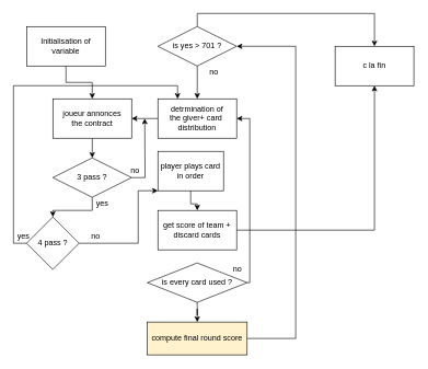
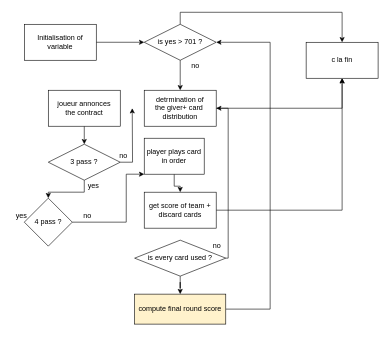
  <mxCell id="0" />
  <mxCell id="1" parent="0" />
- <mxCell id="2" value="" style="edgeStyle=orthogonalEdgeStyle;rounded=0;orthogonalLoop=1;jettySize=auto;html=1;" edge="1" parent="1" source="3" target="10"><mxGeometry relative="1" as="geometry" /></mxCell>
+ <mxCell id="2" value="" style="edgeStyle=orthogonalEdgeStyle;rounded=0;orthogonalLoop=1;jettySize=auto;html=1;" edge="1" parent="1" source="3" target="6"><mxGeometry relative="1" as="geometry" /></mxCell>
  <mxCell id="3" value="Initialisation of&lt;br&gt;variable" style="rounded=0;whiteSpace=wrap;html=1;" vertex="1" parent="1"><mxGeometry x="40" y="40" width="120" height="60" as="geometry" /></mxCell>
  <mxCell id="4" value="" style="edgeStyle=orthogonalEdgeStyle;rounded=0;orthogonalLoop=1;jettySize=auto;html=1;" edge="1" parent="1" source="6" target="8"><mxGeometry relative="1" as="geometry" /></mxCell>
  <mxCell id="5" style="edgeStyle=orthogonalEdgeStyle;rounded=0;orthogonalLoop=1;jettySize=auto;html=1;exitX=0.5;exitY=0;exitDx=0;exitDy=0;" edge="1" parent="1" source="6"><mxGeometry relative="1" as="geometry"><mxPoint x="570" y="70" as="targetPoint" /><Array as="points"><mxPoint x="300" y="20" /><mxPoint x="570" y="20" /></Array></mxGeometry></mxCell>
  <mxCell id="6" value="is yes &amp;gt; 701 ?" style="rhombus;whiteSpace=wrap;html=1;fontFamily=Helvetica;fontSize=12;fontColor=#000000;align=center;strokeColor=#000000;fillColor=#ffffff;" vertex="1" parent="1"><mxGeometry x="240" y="40" width="120" height="60" as="geometry" /></mxCell>
- <mxCell id="7" value="" style="edgeStyle=orthogonalEdgeStyle;rounded=0;orthogonalLoop=1;jettySize=auto;html=1;" edge="1" parent="1" source="8" target="10"><mxGeometry relative="1" as="geometry" /></mxCell>
+ <mxCell id="7" value="" style="edgeStyle=orthogonalEdgeStyle;rounded=0;orthogonalLoop=1;jettySize=auto;html=1;" edge="1" parent="1" source="8" target="32"><mxGeometry relative="1" as="geometry" /></mxCell>
  <mxCell id="8" value="detrmination of&lt;br&gt;the giver+ card&amp;nbsp;&lt;br&gt;distribution" style="rounded=0;whiteSpace=wrap;html=1;" vertex="1" parent="1"><mxGeometry x="240" y="150" width="120" height="60" as="geometry" /></mxCell>
  <mxCell id="9" value="" style="edgeStyle=orthogonalEdgeStyle;rounded=0;orthogonalLoop=1;jettySize=auto;html=1;" edge="1" parent="1" source="10" target="13"><mxGeometry relative="1" as="geometry"><Array as="points"><mxPoint x="80" y="270" /></Array></mxGeometry></mxCell>
  <mxCell id="10" value="joueur annonces&lt;br&gt;the contract" style="rounded=0;whiteSpace=wrap;html=1;" vertex="1" parent="1"><mxGeometry x="80" y="150" width="120" height="60" as="geometry" /></mxCell>
  <mxCell id="11" style="edgeStyle=orthogonalEdgeStyle;rounded=0;orthogonalLoop=1;jettySize=auto;html=1;" edge="1" parent="1" source="13"><mxGeometry relative="1" as="geometry"><mxPoint x="220" y="180" as="targetPoint" /></mxGeometry></mxCell>
  <mxCell id="12" style="edgeStyle=orthogonalEdgeStyle;rounded=0;orthogonalLoop=1;jettySize=auto;html=1;exitX=0.5;exitY=1;exitDx=0;exitDy=0;" edge="1" parent="1" source="13" target="28"><mxGeometry relative="1" as="geometry"><mxPoint x="50" y="340" as="targetPoint" /></mxGeometry></mxCell>
  <mxCell id="13" value="3 pass ?" style="rhombus;whiteSpace=wrap;html=1;fontFamily=Helvetica;fontSize=12;fontColor=#000000;align=center;strokeColor=#000000;fillColor=#ffffff;" vertex="1" parent="1"><mxGeometry x="80" y="240" width="120" height="60" as="geometry" /></mxCell>
  <mxCell id="14" value="no" style="text;html=1;align=center;verticalAlign=middle;resizable=0;points=[];autosize=1;" vertex="1" parent="1"><mxGeometry x="310" y="100" width="30" height="20" as="geometry" /></mxCell>
  <mxCell id="15" value="no" style="text;html=1;align=center;verticalAlign=middle;resizable=0;points=[];autosize=1;" vertex="1" parent="1"><mxGeometry x="190" y="250" width="30" height="20" as="geometry" /></mxCell>
  <mxCell id="16" value="" style="edgeStyle=orthogonalEdgeStyle;rounded=0;orthogonalLoop=1;jettySize=auto;html=1;" edge="1" parent="1" source="17" target="19"><mxGeometry relative="1" as="geometry" /></mxCell>
  <mxCell id="17" value="player plays card&lt;br&gt;in order" style="rounded=0;whiteSpace=wrap;html=1;" vertex="1" parent="1"><mxGeometry x="240" y="230" width="100" height="60" as="geometry" /></mxCell>
  <mxCell id="18" value="" style="edgeStyle=orthogonalEdgeStyle;rounded=0;orthogonalLoop=1;jettySize=auto;html=1;" edge="1" parent="1" source="19" target="32"><mxGeometry relative="1" as="geometry" /></mxCell>
  <mxCell id="19" value="get score of team +&lt;br&gt;discard cards" style="rounded=0;whiteSpace=wrap;html=1;" vertex="1" parent="1"><mxGeometry x="240" y="320" width="120" height="60" as="geometry" /></mxCell>
  <mxCell id="20" style="edgeStyle=orthogonalEdgeStyle;rounded=0;orthogonalLoop=1;jettySize=auto;html=1;entryX=1;entryY=0.5;entryDx=0;entryDy=0;" edge="1" parent="1" source="22" target="8"><mxGeometry relative="1" as="geometry"><mxPoint x="390" y="180" as="targetPoint" /><Array as="points"><mxPoint x="380" y="430" /><mxPoint x="380" y="180" /></Array></mxGeometry></mxCell>
  <mxCell id="21" value="" style="edgeStyle=orthogonalEdgeStyle;rounded=0;orthogonalLoop=1;jettySize=auto;html=1;" edge="1" parent="1" source="22" target="24"><mxGeometry relative="1" as="geometry" /></mxCell>
  <mxCell id="22" value="is every card used ?" style="rhombus;whiteSpace=wrap;html=1;fontFamily=Helvetica;fontSize=12;fontColor=#000000;align=center;strokeColor=#000000;fillColor=#ffffff;" vertex="1" parent="1"><mxGeometry x="224" y="400" width="152" height="60" as="geometry" /></mxCell>
  <mxCell id="23" style="edgeStyle=orthogonalEdgeStyle;rounded=0;orthogonalLoop=1;jettySize=auto;html=1;entryX=1;entryY=0.5;entryDx=0;entryDy=0;" edge="1" parent="1" source="24" target="6"><mxGeometry relative="1" as="geometry"><Array as="points"><mxPoint x="450" y="515" /><mxPoint x="450" y="70" /></Array></mxGeometry></mxCell>
  <mxCell id="24" value="compute final round score" style="rounded=0;whiteSpace=wrap;html=1;fontFamily=Helvetica;fontSize=12;fontColor=#000000;align=center;strokeColor=#000000;fillColor=#fff2cc;" vertex="1" parent="1"><mxGeometry x="224" y="490" width="152" height="50" as="geometry" /></mxCell>
  <mxCell id="25" value="yes" style="text;html=1;align=center;verticalAlign=middle;resizable=0;points=[];autosize=1;" vertex="1" parent="1"><mxGeometry x="140" y="300" width="30" height="20" as="geometry" /></mxCell>
- <mxCell id="26" style="edgeStyle=orthogonalEdgeStyle;rounded=0;orthogonalLoop=1;jettySize=auto;html=1;exitX=0;exitY=0.5;exitDx=0;exitDy=0;entryX=0.25;entryY=0;entryDx=0;entryDy=0;" edge="1" parent="1" source="28" target="8"><mxGeometry relative="1" as="geometry" /></mxCell>
  <mxCell id="27" style="edgeStyle=orthogonalEdgeStyle;rounded=0;orthogonalLoop=1;jettySize=auto;html=1;exitX=1;exitY=0.5;exitDx=0;exitDy=0;entryX=0;entryY=1;entryDx=0;entryDy=0;" edge="1" parent="1" source="28" target="17"><mxGeometry relative="1" as="geometry"><Array as="points"><mxPoint x="210" y="370" /><mxPoint x="210" y="290" /></Array></mxGeometry></mxCell>
  <mxCell id="28" value="4 pass ?" style="rhombus;whiteSpace=wrap;html=1;" vertex="1" parent="1"><mxGeometry x="40" y="330" width="80" height="80" as="geometry" /></mxCell>
  <mxCell id="29" value="yes" style="text;html=1;align=center;verticalAlign=middle;resizable=0;points=[];autosize=1;" vertex="1" parent="1"><mxGeometry x="20" y="350" width="30" height="20" as="geometry" /></mxCell>
  <mxCell id="30" value="no" style="text;html=1;align=center;verticalAlign=middle;resizable=0;points=[];autosize=1;" vertex="1" parent="1"><mxGeometry x="130" y="350" width="30" height="20" as="geometry" /></mxCell>
  <mxCell id="31" value="no" style="text;html=1;align=center;verticalAlign=middle;resizable=0;points=[];autosize=1;" vertex="1" parent="1"><mxGeometry x="346" y="400" width="30" height="20" as="geometry" /></mxCell>
  <mxCell id="32" value="c la fin" style="rounded=0;whiteSpace=wrap;html=1;" vertex="1" parent="1"><mxGeometry x="510" y="70" width="120" height="60" as="geometry" /></mxCell>
